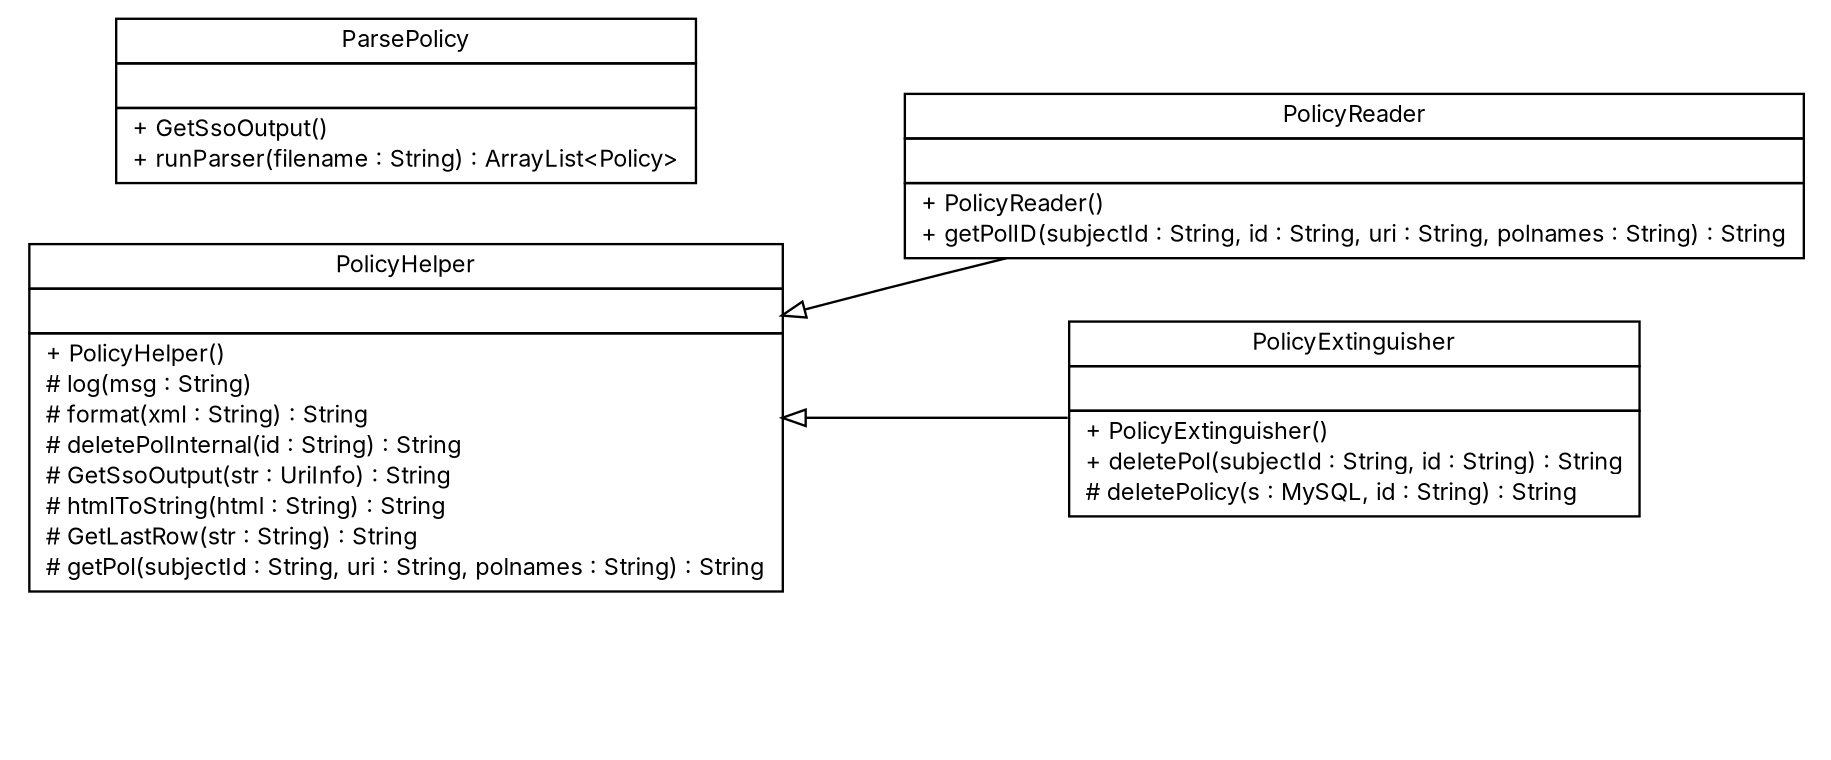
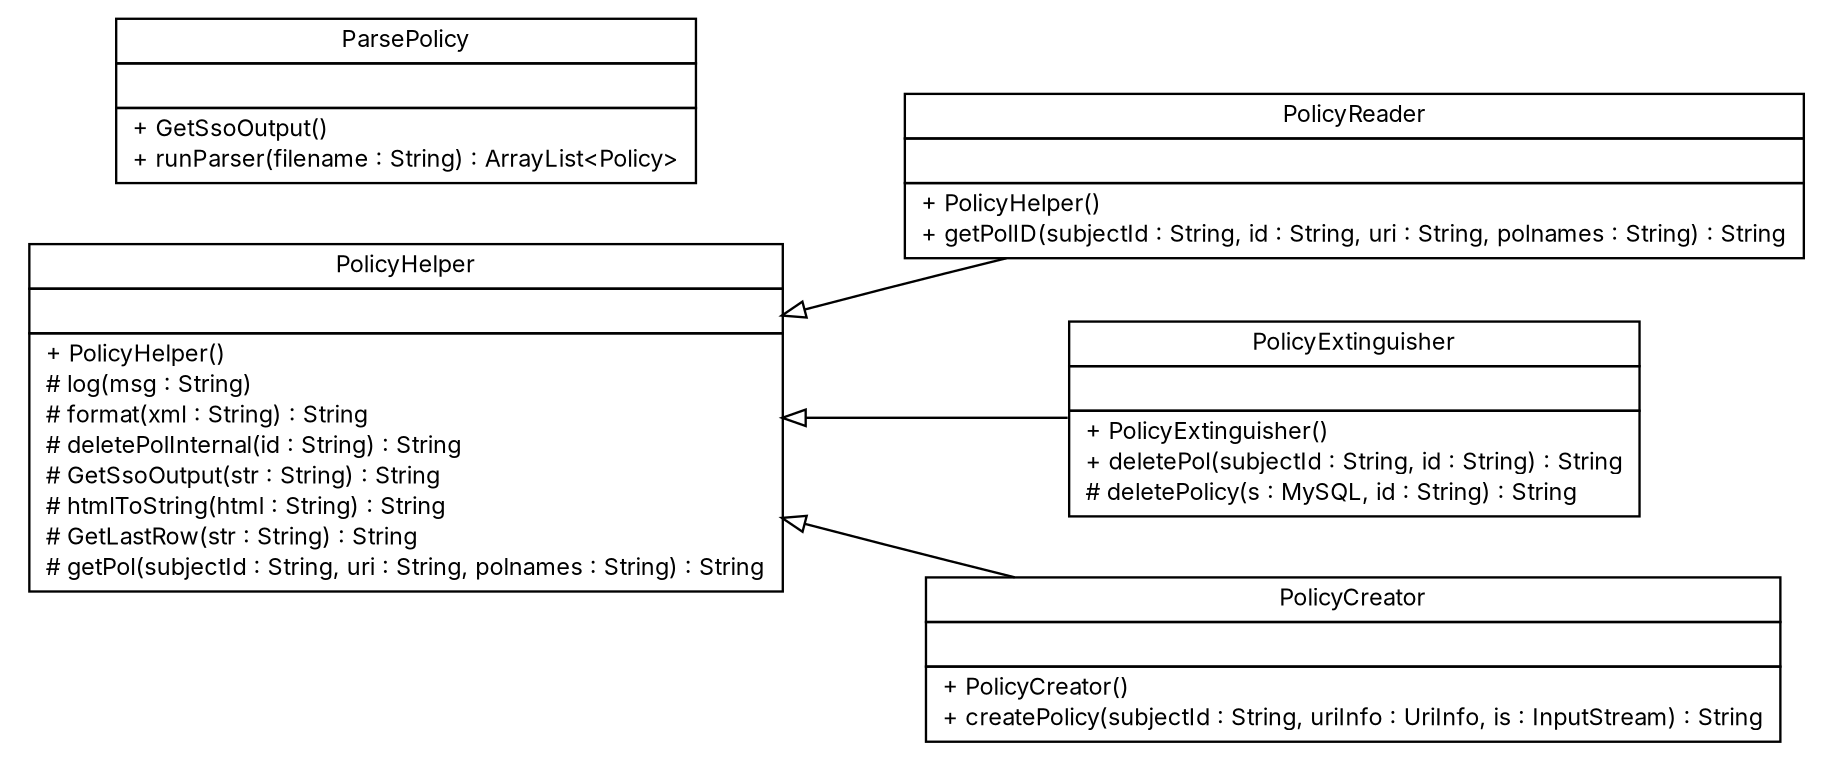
  digraph {
    fontname=Inter
    rankdir=LR
    node [fontcolor=black fontname=Inter fontsize=10.0 shape=plaintext]
    edge [arrowtail=empty dir=back fontname=Inter fontsize=10 headport=p labelfontname=arial labelfontsize=10 tailport=p]
-   n1 [label=<<table border="0" cellborder="1" cellspacing="0" cellpadding="2" port="p" href="./PolicyReader.html"> 		<tr><td><table border="0" cellspacing="0" cellpadding="1"> 			<tr><td> PolicyReader </td></tr> 		</table></td></tr> 		<tr><td><table border="0" cellspacing="0" cellpadding="1"> 			<tr><td align="left">  </td></tr> 		</table></td></tr> 		<tr><td><table border="0" cellspacing="0" cellpadding="1"> 			<tr><td align="left"> + PolicyReader() </td></tr> 			<tr><td align="left"> + getPolID(subjectId : String, id : String, uri : String, polnames : String) : String </td></tr> 		</table></td></tr> 		</table>>]
-   n2 [label=<<table border="0" cellborder="1" cellspacing="0" cellpadding="2" port="p" href="./PolicyHelper.html"> 		<tr><td><table border="0" cellspacing="0" cellpadding="1"> 			<tr><td> PolicyHelper </td></tr> 		</table></td></tr> 		<tr><td><table border="0" cellspacing="0" cellpadding="1"> 			<tr><td align="left">  </td></tr> 		</table></td></tr> 		<tr><td><table border="0" cellspacing="0" cellpadding="1"> 			<tr><td align="left"> + PolicyHelper() </td></tr> 			<tr><td align="left"> # log(msg : String) </td></tr> 			<tr><td align="left"> # format(xml : String) : String </td></tr> 			<tr><td align="left"> # deletePolInternal(id : String) : String </td></tr> 			<tr><td align="left"> # GetSsoOutput(str : UriInfo) : String </td></tr> 			<tr><td align="left"> # htmlToString(html : String) : String </td></tr> 			<tr><td align="left"> # GetLastRow(str : String) : String </td></tr> 			<tr><td align="left"> # getPol(subjectId : String, uri : String, polnames : String) : String </td></tr> 		</table></td></tr> 		</table>>]
+   n1 [label=<<table border="0" cellborder="1" cellspacing="0" cellpadding="2" port="p" href="./PolicyReader.html"> 		<tr><td><table border="0" cellspacing="0" cellpadding="1"> 			<tr><td> PolicyReader </td></tr> 		</table></td></tr> 		<tr><td><table border="0" cellspacing="0" cellpadding="1"> 			<tr><td align="left">  </td></tr> 		</table></td></tr> 		<tr><td><table border="0" cellspacing="0" cellpadding="1"> 			<tr><td align="left"> + PolicyHelper() </td></tr> 			<tr><td align="left"> + getPolID(subjectId : String, id : String, uri : String, polnames : String) : String </td></tr> 		</table></td></tr> 		</table>>]
+   n2 [label=<<table border="0" cellborder="1" cellspacing="0" cellpadding="2" port="p" href="./PolicyHelper.html"> 		<tr><td><table border="0" cellspacing="0" cellpadding="1"> 			<tr><td> PolicyHelper </td></tr> 		</table></td></tr> 		<tr><td><table border="0" cellspacing="0" cellpadding="1"> 			<tr><td align="left">  </td></tr> 		</table></td></tr> 		<tr><td><table border="0" cellspacing="0" cellpadding="1"> 			<tr><td align="left"> + PolicyHelper() </td></tr> 			<tr><td align="left"> # log(msg : String) </td></tr> 			<tr><td align="left"> # format(xml : String) : String </td></tr> 			<tr><td align="left"> # deletePolInternal(id : String) : String </td></tr> 			<tr><td align="left"> # GetSsoOutput(str : String) : String </td></tr> 			<tr><td align="left"> # htmlToString(html : String) : String </td></tr> 			<tr><td align="left"> # GetLastRow(str : String) : String </td></tr> 			<tr><td align="left"> # getPol(subjectId : String, uri : String, polnames : String) : String </td></tr> 		</table></td></tr> 		</table>>]
    n3 [label=<<table border="0" cellborder="1" cellspacing="0" cellpadding="2" port="p" href="./PolicyExtinguisher.html"> 		<tr><td><table border="0" cellspacing="0" cellpadding="1"> 			<tr><td> PolicyExtinguisher </td></tr> 		</table></td></tr> 		<tr><td><table border="0" cellspacing="0" cellpadding="1"> 			<tr><td align="left">  </td></tr> 		</table></td></tr> 		<tr><td><table border="0" cellspacing="0" cellpadding="1"> 			<tr><td align="left"> + PolicyExtinguisher() </td></tr> 			<tr><td align="left"> + deletePol(subjectId : String, id : String) : String </td></tr> 			<tr><td align="left"> # deletePolicy(s : MySQL, id : String) : String </td></tr> 		</table></td></tr> 		</table>>]
+   n4 [label=<<table border="0" cellborder="1" cellspacing="0" cellpadding="2" port="p" href="./PolicyCreator.html"> 		<tr><td><table border="0" cellspacing="0" cellpadding="1"> 			<tr><td> PolicyCreator </td></tr> 		</table></td></tr> 		<tr><td><table border="0" cellspacing="0" cellpadding="1"> 			<tr><td align="left">  </td></tr> 		</table></td></tr> 		<tr><td><table border="0" cellspacing="0" cellpadding="1"> 			<tr><td align="left"> + PolicyCreator() </td></tr> 			<tr><td align="left"> + createPolicy(subjectId : String, uriInfo : UriInfo, is : InputStream) : String </td></tr> 		</table></td></tr> 		</table>>]
    n5 [label=<<table border="0" cellborder="1" cellspacing="0" cellpadding="2" port="p" href="./ParsePolicy.html"> 		<tr><td><table border="0" cellspacing="0" cellpadding="1"> 			<tr><td> ParsePolicy </td></tr> 		</table></td></tr> 		<tr><td><table border="0" cellspacing="0" cellpadding="1"> 			<tr><td align="left">  </td></tr> 		</table></td></tr> 		<tr><td><table border="0" cellspacing="0" cellpadding="1"> 			<tr><td align="left"> + GetSsoOutput() </td></tr> 			<tr><td align="left"> + runParser(filename : String) : ArrayList&lt;Policy&gt; </td></tr> 		</table></td></tr> 		</table>>]
    n2 -> n1
    n2 -> n3
+   n2 -> n4
  }
